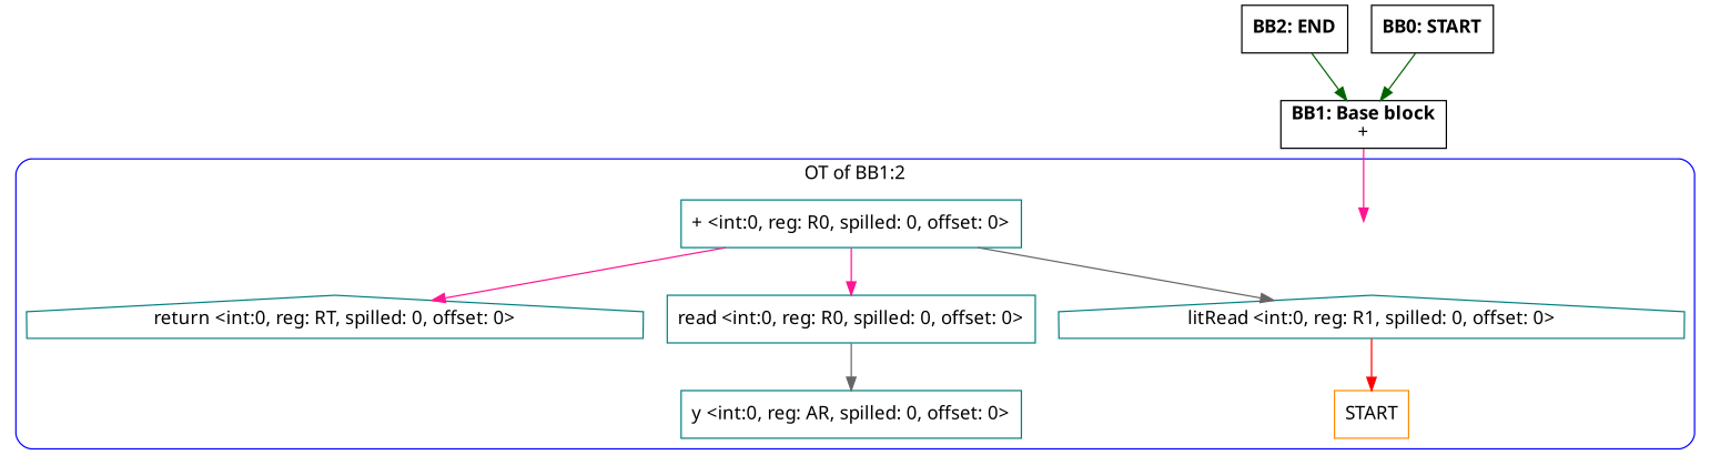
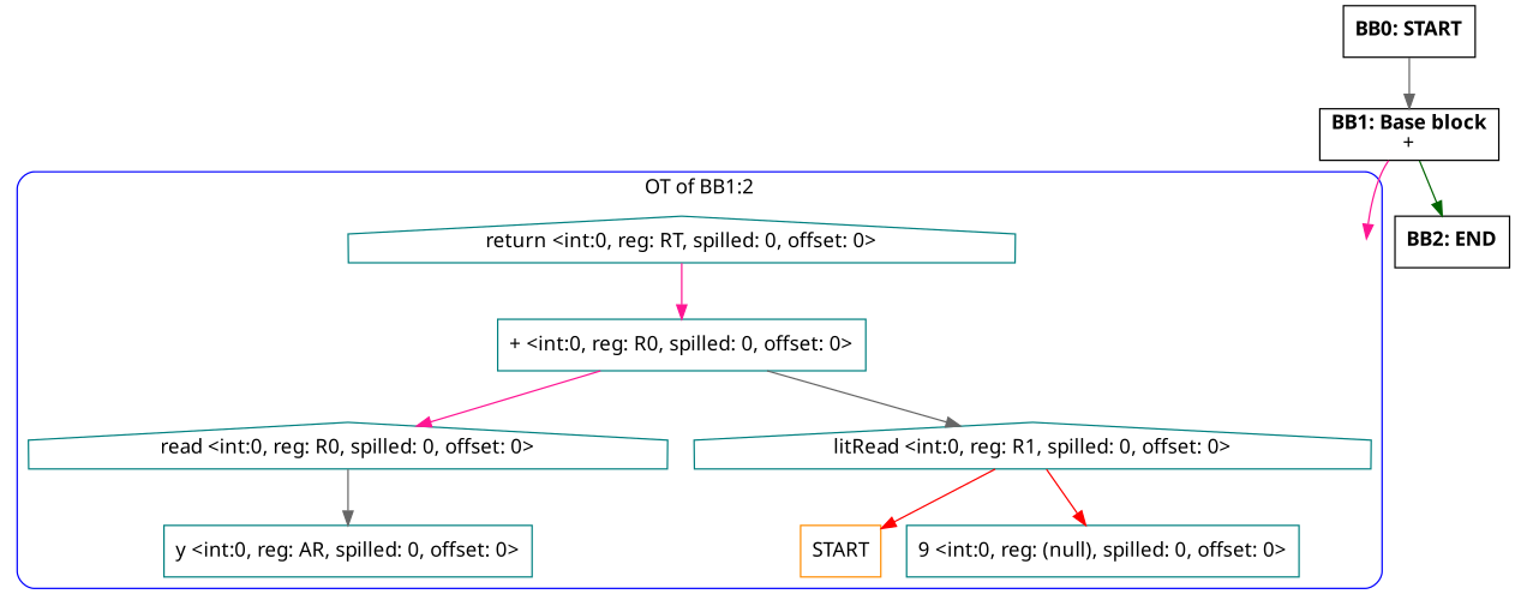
  digraph {
    compound=true
    fontname="Noto Sans"
    splines=true
    node [fontname="Noto Sans" shape=box color=teal]
    edge [color=deeppink fontname="Noto Sans"]
    entry0 [shape=point style=invis color=""]
    n2 [label="return <int:0, reg: RT, spilled: 0, offset: 0>" shape=house]
    n3 [label="+ <int:0, reg: R0, spilled: 0, offset: 0>"]
-   n4 [label="read <int:0, reg: R0, spilled: 0, offset: 0>"]
+   n4 [label="read <int:0, reg: R0, spilled: 0, offset: 0>" shape=house]
    n5 [label="litRead <int:0, reg: R1, spilled: 0, offset: 0>" shape=house]
    n6 [label="y <int:0, reg: AR, spilled: 0, offset: 0>"]
    n7 [color=darkorange label=START]
+   n8 [label="9 <int:0, reg: (null), spilled: 0, offset: 0>"]
    n9 [label=<<B>BB2: END</B><BR ALIGN="CENTER"/>> shape=rectangle color=""]
    n10 [label=<<B>BB1: Base block</B><BR ALIGN="CENTER"/>+<BR ALIGN="CENTER"/>> shape=rectangle color=""]
    n11 [label=<<B>BB0: START</B><BR ALIGN="CENTER"/>> shape=rectangle color=""]
    subgraph cluster_1 {
      color=blue
      label="OT of BB1:2"
      style=rounded
      entry0
      n2
      n3
      n4
      n5
      n6
      n7
+     n8
    }
-   n3 -> n2
+   n2 -> n3
    n3 -> n4
    n3 -> n5 [color=gray40]
    n4 -> n6 [color=gray40]
    n5 -> n7 [color=red]
+   n5 -> n8 [color=red]
    n10 -> entry0
-   n9 -> n10 [color=darkgreen]
-   n11 -> n10 [color=darkgreen]
+   n10 -> n9 [color=darkgreen]
+   n11 -> n10 [color=gray40]
  }
